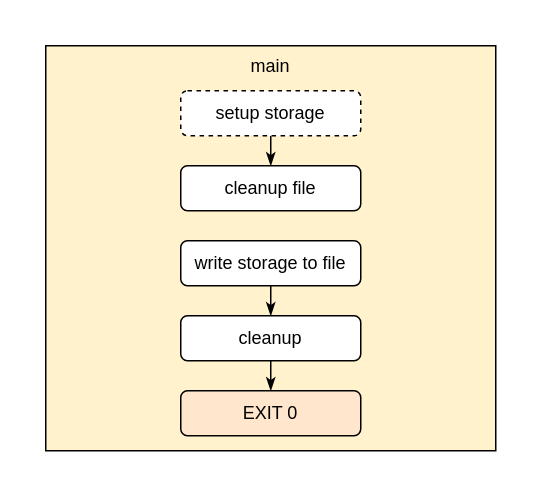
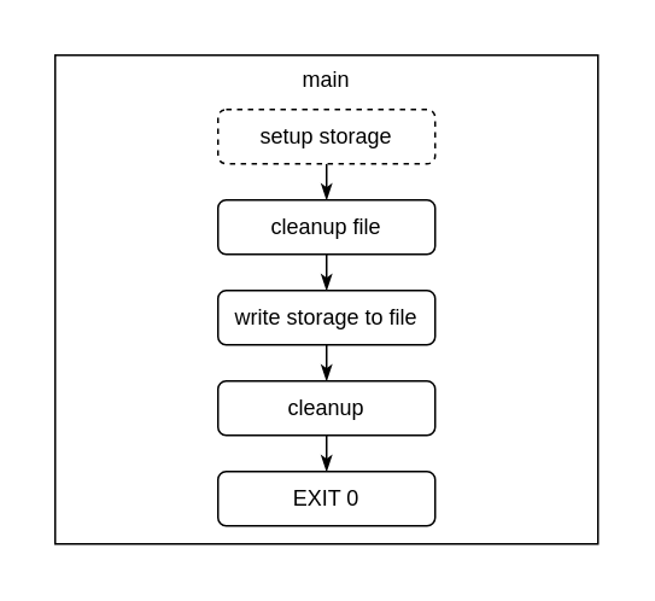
  <mxCell id="0" />
  <mxCell id="1" parent="0" />
  <mxCell id="2" value="" style="rounded=0;whiteSpace=wrap;html=1;strokeColor=none;fontColor=#994C00;fillColor=none;" vertex="1" parent="1"><mxGeometry x="20" y="20" width="320" height="290" as="geometry" /></mxCell>
- <mxCell id="3" value="main" style="rounded=0;whiteSpace=wrap;html=1;verticalAlign=top;align=center;fillColor=#fff2cc;" vertex="1" parent="1"><mxGeometry x="30" y="30" width="300" height="270" as="geometry" /></mxCell>
+ <mxCell id="3" value="main" style="rounded=0;whiteSpace=wrap;html=1;verticalAlign=top;align=center;" vertex="1" parent="1"><mxGeometry x="30" y="30" width="300" height="270" as="geometry" /></mxCell>
  <mxCell id="4" value="" style="endArrow=classicThin;html=1;exitX=0.5;exitY=1;entryX=0.5;entryY=0;endFill=1;edgeStyle=orthogonalEdgeStyle;rounded=1;" edge="1" parent="1" source="8" target="9"><mxGeometry width="50" height="50" relative="1" as="geometry"><mxPoint x="80" y="210" as="sourcePoint" /><mxPoint x="130" y="160" as="targetPoint" /></mxGeometry></mxCell>
+ <mxCell id="5" value="" style="endArrow=classicThin;html=1;exitX=0.5;exitY=1;entryX=0.5;entryY=0;endFill=1;edgeStyle=orthogonalEdgeStyle;rounded=1;" edge="1" parent="1" source="9" target="10"><mxGeometry width="50" height="50" relative="1" as="geometry"><mxPoint x="249.857" y="150.143" as="sourcePoint" /><mxPoint x="190" y="220" as="targetPoint" /></mxGeometry></mxCell>
  <mxCell id="6" value="" style="endArrow=classicThin;html=1;exitX=0.5;exitY=1;endFill=1;edgeStyle=orthogonalEdgeStyle;rounded=1;entryX=0.5;entryY=0;" edge="1" parent="1" source="10" target="11"><mxGeometry width="50" height="50" relative="1" as="geometry"><mxPoint x="140" y="360" as="sourcePoint" /><mxPoint x="110" y="200" as="targetPoint" /></mxGeometry></mxCell>
  <mxCell id="7" value="" style="endArrow=classicThin;html=1;entryX=0.5;entryY=0;endFill=1;edgeStyle=orthogonalEdgeStyle;rounded=1;exitX=0.5;exitY=1;" edge="1" parent="1" source="11" target="12"><mxGeometry width="50" height="50" relative="1" as="geometry"><mxPoint x="350" y="260" as="sourcePoint" /><mxPoint x="239.857" y="259.857" as="targetPoint" /></mxGeometry></mxCell>
  <mxCell id="8" value="&lt;div&gt;setup storage&lt;/div&gt;" style="rounded=1;whiteSpace=wrap;html=1;verticalAlign=middle;dashed=1;" vertex="1" parent="1"><mxGeometry x="120" y="60" width="120" height="30" as="geometry" /></mxCell>
  <mxCell id="9" value="cleanup file" style="rounded=1;whiteSpace=wrap;html=1;" vertex="1" parent="1"><mxGeometry x="120" y="110" width="120" height="30" as="geometry" /></mxCell>
  <mxCell id="10" value="write storage to file" style="rounded=1;whiteSpace=wrap;html=1;" vertex="1" parent="1"><mxGeometry x="120" y="160" width="120" height="30" as="geometry" /></mxCell>
  <mxCell id="11" value="cleanup" style="rounded=1;whiteSpace=wrap;html=1;" vertex="1" parent="1"><mxGeometry x="120" y="210" width="120" height="30" as="geometry" /></mxCell>
- <mxCell id="12" value="EXIT 0" style="rounded=1;whiteSpace=wrap;html=1;fillColor=#ffe6cc;" vertex="1" parent="1"><mxGeometry x="120" y="260" width="120" height="30" as="geometry" /></mxCell>
+ <mxCell id="12" value="EXIT 0" style="rounded=1;whiteSpace=wrap;html=1;" vertex="1" parent="1"><mxGeometry x="120" y="260" width="120" height="30" as="geometry" /></mxCell>
